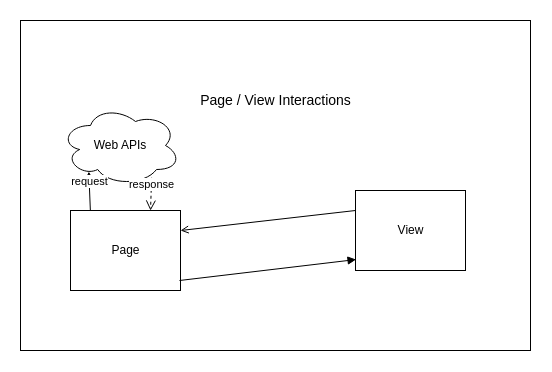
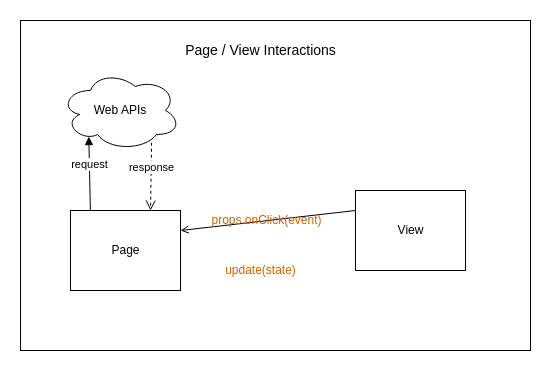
  <mxCell id="0" />
  <mxCell id="1" parent="0" />
  <mxCell id="2" value="" style="rounded=0;whiteSpace=wrap;html=1;fontSize=14;fontColor=#000000;" parent="1" vertex="1"><mxGeometry x="20" y="20" width="510" height="330" as="geometry" /></mxCell>
  <mxCell id="3" value="Page" style="html=1;" parent="1" vertex="1"><mxGeometry x="70" y="210" width="110" height="80" as="geometry" /></mxCell>
  <mxCell id="4" value="View" style="html=1;" parent="1" vertex="1"><mxGeometry x="355" y="190" width="110" height="80" as="geometry" /></mxCell>
  <mxCell id="5" value="" style="endArrow=open;html=1;rounded=0;align=center;verticalAlign=top;endFill=0;labelBackgroundColor=none;endSize=6;exitX=0;exitY=0.25;exitDx=0;exitDy=0;" parent="1" source="4" edge="1"><mxGeometry relative="1" as="geometry"><mxPoint x="340" y="230" as="sourcePoint" /><mxPoint x="180" y="230" as="targetPoint" /></mxGeometry></mxCell>
- <mxCell id="6" value="" style="html=1;verticalAlign=bottom;labelBackgroundColor=none;endArrow=block;endFill=1;rounded=0;entryX=0.005;entryY=0.863;entryDx=0;entryDy=0;entryPerimeter=0;exitX=0.991;exitY=0.875;exitDx=0;exitDy=0;exitPerimeter=0;" parent="1" source="3" target="4" edge="1"><mxGeometry width="160" relative="1" as="geometry"><mxPoint x="190" y="280" as="sourcePoint" /><mxPoint x="340" y="280" as="targetPoint" /></mxGeometry></mxCell>
- <mxCell id="9" value="&lt;font style=&quot;font-size: 14px;&quot; color=&quot;#000000&quot;&gt;Page / View Interactions&lt;/font&gt;" style="text;html=1;resizable=0;autosize=1;align=center;verticalAlign=middle;points=[];fillColor=none;strokeColor=none;rounded=0;fontColor=#0066CC;" parent="1" vertex="1"><mxGeometry x="190" y="90" width="170" height="20" as="geometry" /></mxCell>
- <mxCell id="10" value="Web APIs" style="ellipse;shape=cloud;whiteSpace=wrap;html=1;" vertex="1" parent="1"><mxGeometry x="60" y="105" width="120" height="80" as="geometry" /></mxCell>
+ <mxCell id="7" value="&lt;font color=&quot;#cc6600&quot;&gt;props.onClick(event)&lt;/font&gt;" style="text;html=1;resizable=0;autosize=1;align=center;verticalAlign=middle;points=[];fillColor=none;strokeColor=none;rounded=0;" parent="1" vertex="1"><mxGeometry x="201" y="210" width="130" height="20" as="geometry" /></mxCell>
+ <mxCell id="8" value="update(state)" style="text;html=1;resizable=0;autosize=1;align=center;verticalAlign=middle;points=[];fillColor=none;strokeColor=none;rounded=0;fontColor=#CC6600;" parent="1" vertex="1"><mxGeometry x="215" y="260" width="90" height="20" as="geometry" /></mxCell>
+ <mxCell id="9" value="&lt;font style=&quot;font-size: 14px;&quot; color=&quot;#000000&quot;&gt;Page / View Interactions&lt;/font&gt;" style="text;html=1;resizable=0;autosize=1;align=center;verticalAlign=middle;points=[];fillColor=none;strokeColor=none;rounded=0;fontColor=#0066CC;" parent="1" vertex="1"><mxGeometry x="175" y="40" width="170" height="20" as="geometry" /></mxCell>
+ <mxCell id="10" value="Web APIs" style="ellipse;shape=cloud;whiteSpace=wrap;html=1;" vertex="1" parent="1"><mxGeometry x="60" y="70" width="120" height="80" as="geometry" /></mxCell>
  <mxCell id="11" value="response" style="html=1;verticalAlign=bottom;endArrow=open;dashed=1;endSize=8;rounded=0;entryX=0.255;entryY=0.576;entryDx=0;entryDy=0;entryPerimeter=0;exitX=0.759;exitY=0.903;exitDx=0;exitDy=0;exitPerimeter=0;" edge="1" parent="1" source="10" target="2"><mxGeometry relative="1" as="geometry"><mxPoint x="150" y="150" as="sourcePoint" /><mxPoint x="140" y="170" as="targetPoint" /></mxGeometry></mxCell>
  <mxCell id="12" value="request" style="html=1;verticalAlign=bottom;endArrow=block;rounded=0;exitX=0.137;exitY=0.576;exitDx=0;exitDy=0;exitPerimeter=0;entryX=0.236;entryY=0.826;entryDx=0;entryDy=0;entryPerimeter=0;" edge="1" parent="1" source="2" target="10"><mxGeometry width="80" relative="1" as="geometry"><mxPoint x="60" y="161" as="sourcePoint" /><mxPoint x="140" y="161" as="targetPoint" /></mxGeometry></mxCell>
